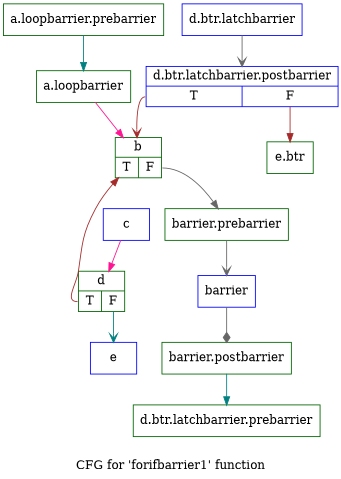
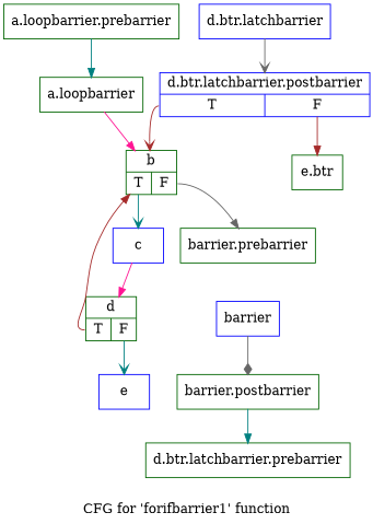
  digraph {
    label="CFG for 'forifbarrier1' function"
    node [color=darkgreen shape=record]
    edge [arrowhead=normal color=teal]
    n1 [label="{a.loopbarrier.prebarrier}"]
    n2 [label="{a.loopbarrier}"]
    n3 [label="{b|{<s0>T|<s1>F}}"]
    n4 [color=blue label="{c}"]
    n5 [label="{barrier.prebarrier}"]
    n6 [label="{d|{<s0>T|<s1>F}}"]
    n7 [color=blue label="{barrier}"]
    n8 [color=blue label="{e}"]
    n9 [label="{barrier.postbarrier}"]
    n10 [label="{d.btr.latchbarrier.prebarrier}"]
    n11 [color=blue label="{d.btr.latchbarrier}"]
    n12 [color=blue label="{d.btr.latchbarrier.postbarrier|{<s0>T|<s1>F}}"]
    n13 [label="{e.btr}"]
    n1 -> n2
    n2 -> n3 [color=deeppink]
+   n3 -> n4 [arrowhead=vee tailport=s0]
    n3 -> n5 [color=gray40 tailport=s1]
    n4 -> n6 [color=deeppink]
-   n5 -> n7 [arrowhead=vee color=gray40]
    n6 -> n3 [color=brown tailport=s0]
    n6 -> n8 [arrowhead=vee tailport=s1]
    n7 -> n9 [arrowhead=diamond color=gray40]
    n9 -> n10
    n11 -> n12 [arrowhead=vee color=gray40]
    n12 -> n3 [arrowhead=vee color=brown tailport=s0]
    n12 -> n13 [color=brown tailport=s1]
  }
